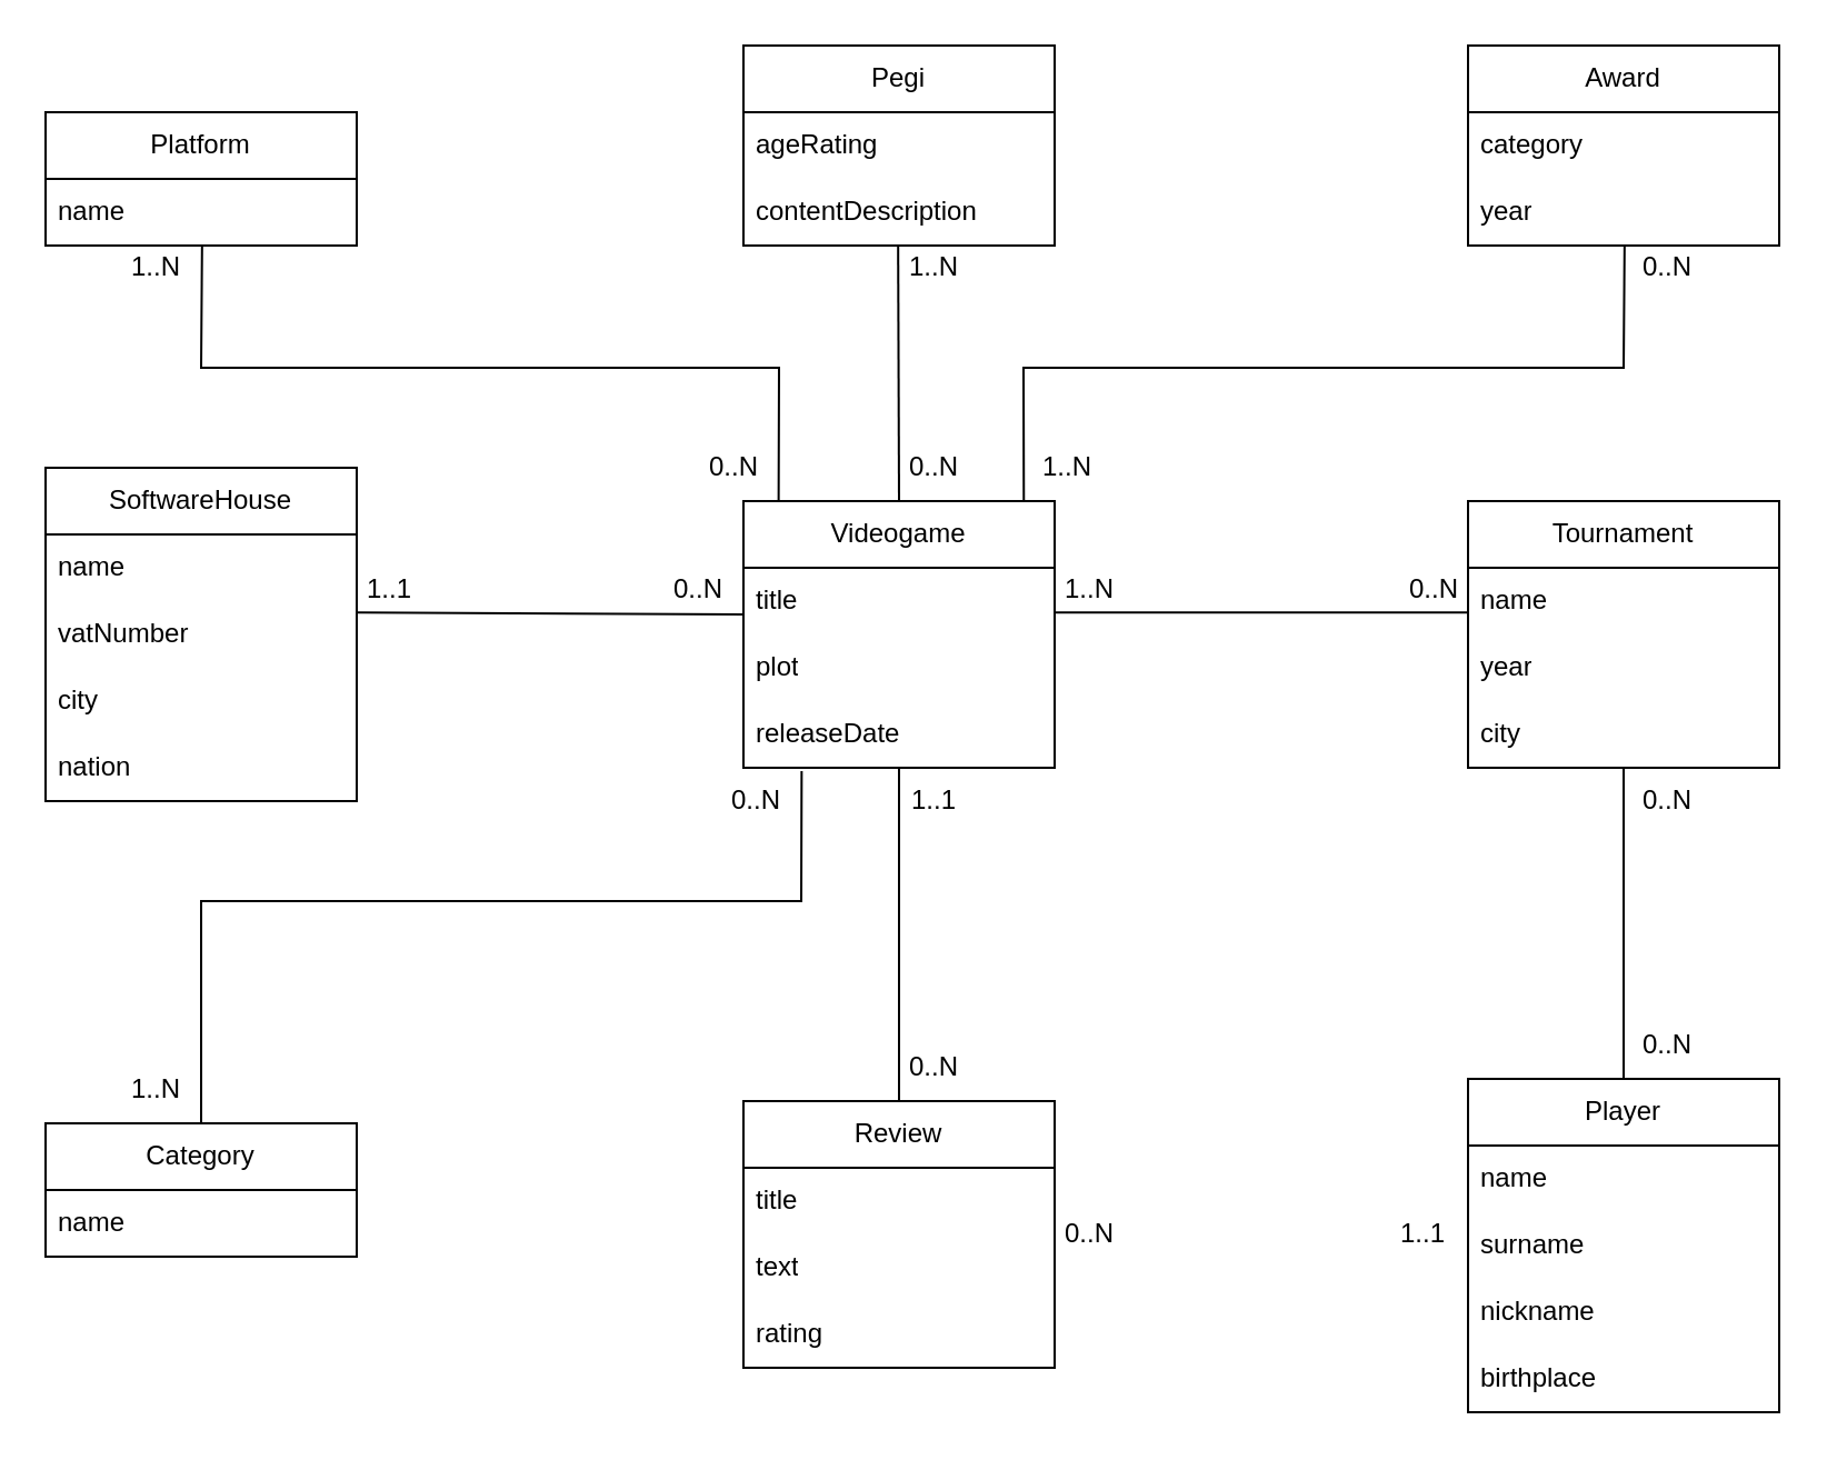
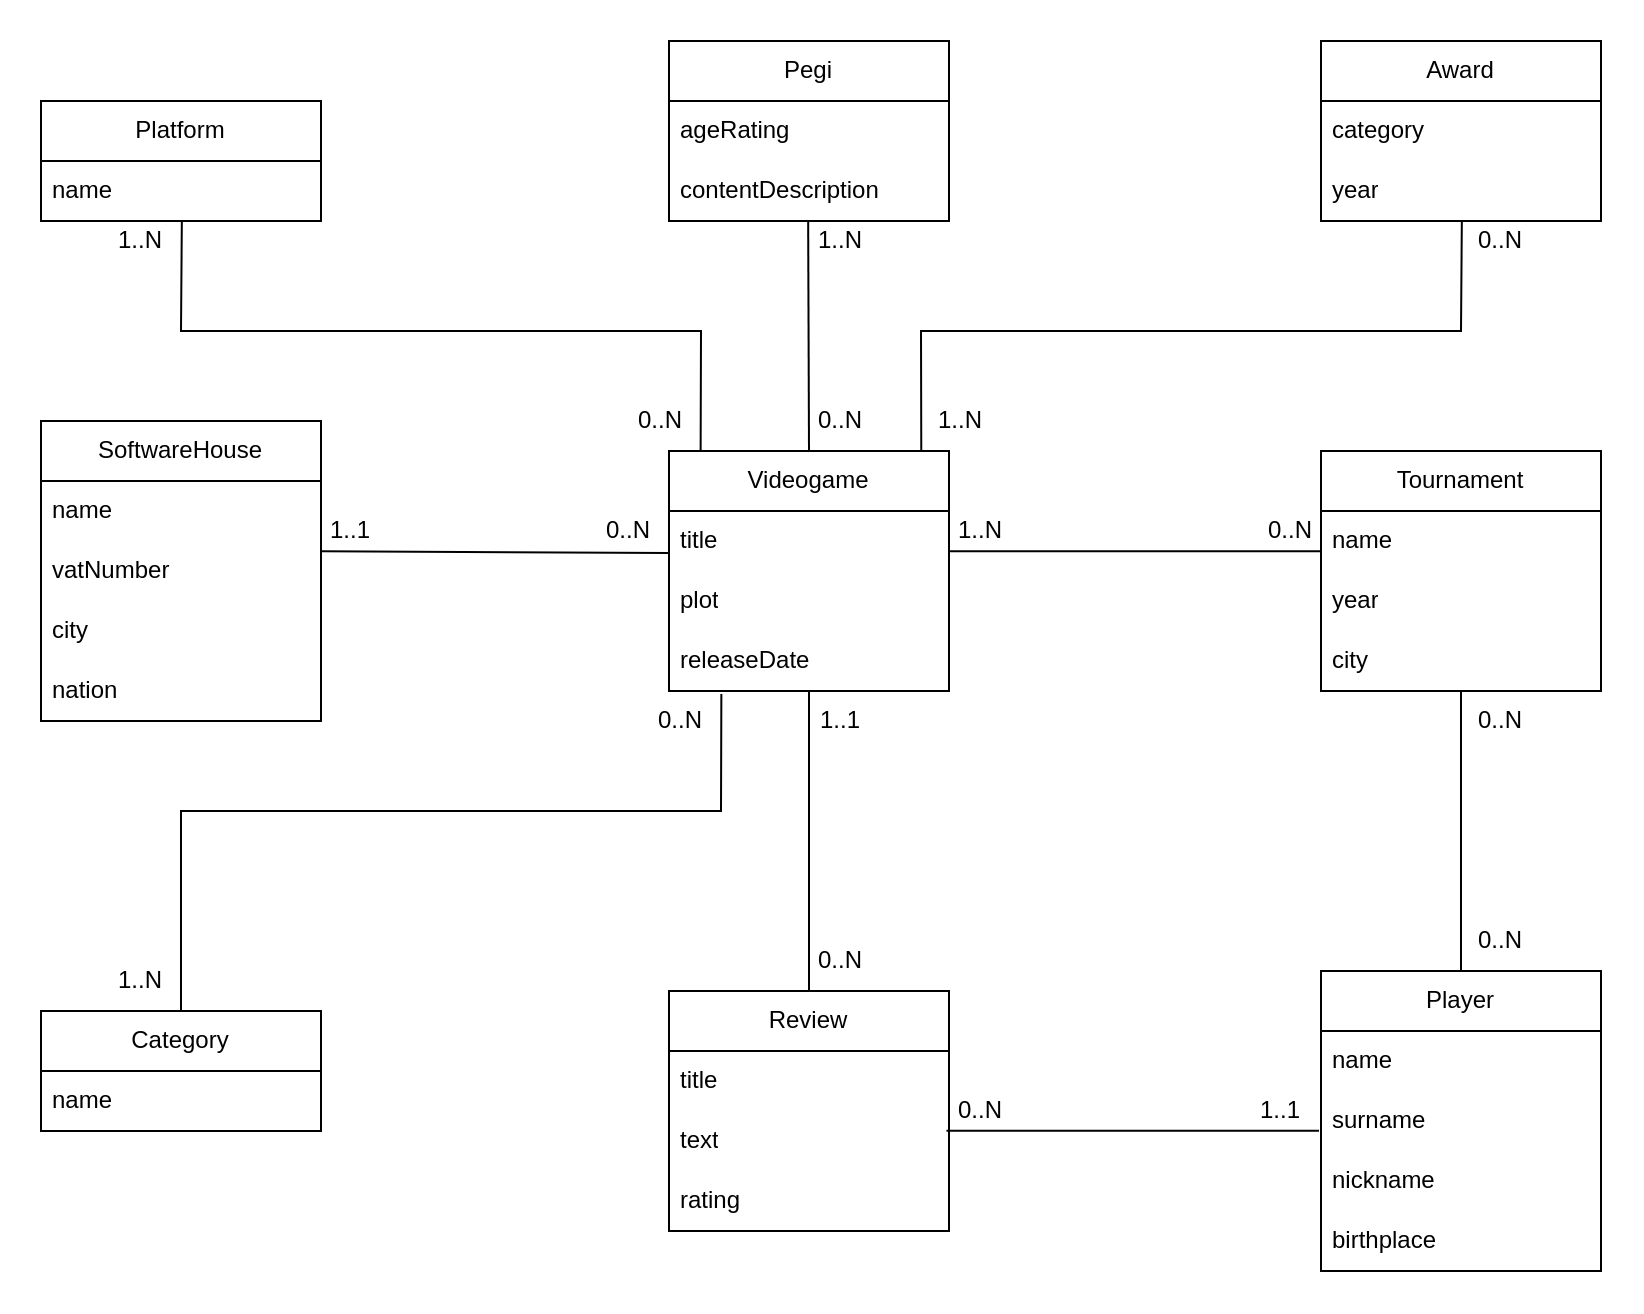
  <mxCell id="0" />
  <mxCell id="1" parent="0" />
  <mxCell id="2" value="Videogame" style="swimlane;fontStyle=0;childLayout=stackLayout;horizontal=1;startSize=30;horizontalStack=0;resizeParent=1;resizeParentMax=0;resizeLast=0;collapsible=1;marginBottom=0;whiteSpace=wrap;html=1;" vertex="1" parent="1"><mxGeometry x="334" y="225" width="140" height="120" as="geometry" /></mxCell>
  <mxCell id="3" value="title" style="text;strokeColor=none;fillColor=none;align=left;verticalAlign=middle;spacingLeft=4;spacingRight=4;overflow=hidden;points=[[0,0.5],[1,0.5]];portConstraint=eastwest;rotatable=0;whiteSpace=wrap;html=1;" vertex="1" parent="2"><mxGeometry y="30" width="140" height="30" as="geometry" /></mxCell>
  <mxCell id="4" value="plot" style="text;strokeColor=none;fillColor=none;align=left;verticalAlign=middle;spacingLeft=4;spacingRight=4;overflow=hidden;points=[[0,0.5],[1,0.5]];portConstraint=eastwest;rotatable=0;whiteSpace=wrap;html=1;" vertex="1" parent="2"><mxGeometry y="60" width="140" height="30" as="geometry" /></mxCell>
  <mxCell id="5" value="releaseDate" style="text;strokeColor=none;fillColor=none;align=left;verticalAlign=middle;spacingLeft=4;spacingRight=4;overflow=hidden;points=[[0,0.5],[1,0.5]];portConstraint=eastwest;rotatable=0;whiteSpace=wrap;html=1;" vertex="1" parent="2"><mxGeometry y="90" width="140" height="30" as="geometry" /></mxCell>
  <mxCell id="6" value="SoftwareHouse" style="swimlane;fontStyle=0;childLayout=stackLayout;horizontal=1;startSize=30;horizontalStack=0;resizeParent=1;resizeParentMax=0;resizeLast=0;collapsible=1;marginBottom=0;whiteSpace=wrap;html=1;" vertex="1" parent="1"><mxGeometry x="20" y="210" width="140" height="150" as="geometry" /></mxCell>
  <mxCell id="7" value="name" style="text;strokeColor=none;fillColor=none;align=left;verticalAlign=middle;spacingLeft=4;spacingRight=4;overflow=hidden;points=[[0,0.5],[1,0.5]];portConstraint=eastwest;rotatable=0;whiteSpace=wrap;html=1;" vertex="1" parent="6"><mxGeometry y="30" width="140" height="30" as="geometry" /></mxCell>
  <mxCell id="8" value="vatNumber" style="text;strokeColor=none;fillColor=none;align=left;verticalAlign=middle;spacingLeft=4;spacingRight=4;overflow=hidden;points=[[0,0.5],[1,0.5]];portConstraint=eastwest;rotatable=0;whiteSpace=wrap;html=1;" vertex="1" parent="6"><mxGeometry y="60" width="140" height="30" as="geometry" /></mxCell>
  <mxCell id="9" value="city" style="text;strokeColor=none;fillColor=none;align=left;verticalAlign=middle;spacingLeft=4;spacingRight=4;overflow=hidden;points=[[0,0.5],[1,0.5]];portConstraint=eastwest;rotatable=0;whiteSpace=wrap;html=1;" vertex="1" parent="6"><mxGeometry y="90" width="140" height="30" as="geometry" /></mxCell>
  <mxCell id="10" value="nation" style="text;strokeColor=none;fillColor=none;align=left;verticalAlign=middle;spacingLeft=4;spacingRight=4;overflow=hidden;points=[[0,0.5],[1,0.5]];portConstraint=eastwest;rotatable=0;whiteSpace=wrap;html=1;" vertex="1" parent="6"><mxGeometry y="120" width="140" height="30" as="geometry" /></mxCell>
  <mxCell id="11" value="Platform" style="swimlane;fontStyle=0;childLayout=stackLayout;horizontal=1;startSize=30;horizontalStack=0;resizeParent=1;resizeParentMax=0;resizeLast=0;collapsible=1;marginBottom=0;whiteSpace=wrap;html=1;" vertex="1" parent="1"><mxGeometry x="20" y="50" width="140" height="60" as="geometry" /></mxCell>
  <mxCell id="12" value="name" style="text;strokeColor=none;fillColor=none;align=left;verticalAlign=middle;spacingLeft=4;spacingRight=4;overflow=hidden;points=[[0,0.5],[1,0.5]];portConstraint=eastwest;rotatable=0;whiteSpace=wrap;html=1;" vertex="1" parent="11"><mxGeometry y="30" width="140" height="30" as="geometry" /></mxCell>
  <mxCell id="13" value="Category" style="swimlane;fontStyle=0;childLayout=stackLayout;horizontal=1;startSize=30;horizontalStack=0;resizeParent=1;resizeParentMax=0;resizeLast=0;collapsible=1;marginBottom=0;whiteSpace=wrap;html=1;" vertex="1" parent="1"><mxGeometry x="20" y="505" width="140" height="60" as="geometry" /></mxCell>
  <mxCell id="14" value="name" style="text;strokeColor=none;fillColor=none;align=left;verticalAlign=middle;spacingLeft=4;spacingRight=4;overflow=hidden;points=[[0,0.5],[1,0.5]];portConstraint=eastwest;rotatable=0;whiteSpace=wrap;html=1;" vertex="1" parent="13"><mxGeometry y="30" width="140" height="30" as="geometry" /></mxCell>
  <mxCell id="15" value="Pegi" style="swimlane;fontStyle=0;childLayout=stackLayout;horizontal=1;startSize=30;horizontalStack=0;resizeParent=1;resizeParentMax=0;resizeLast=0;collapsible=1;marginBottom=0;whiteSpace=wrap;html=1;" vertex="1" parent="1"><mxGeometry x="334" y="20" width="140" height="90" as="geometry" /></mxCell>
  <mxCell id="16" value="ageRating" style="text;strokeColor=none;fillColor=none;align=left;verticalAlign=middle;spacingLeft=4;spacingRight=4;overflow=hidden;points=[[0,0.5],[1,0.5]];portConstraint=eastwest;rotatable=0;whiteSpace=wrap;html=1;" vertex="1" parent="15"><mxGeometry y="30" width="140" height="30" as="geometry" /></mxCell>
  <mxCell id="17" value="contentDescription" style="text;strokeColor=none;fillColor=none;align=left;verticalAlign=middle;spacingLeft=4;spacingRight=4;overflow=hidden;points=[[0,0.5],[1,0.5]];portConstraint=eastwest;rotatable=0;whiteSpace=wrap;html=1;" vertex="1" parent="15"><mxGeometry y="60" width="140" height="30" as="geometry" /></mxCell>
  <mxCell id="18" value="Tournament" style="swimlane;fontStyle=0;childLayout=stackLayout;horizontal=1;startSize=30;horizontalStack=0;resizeParent=1;resizeParentMax=0;resizeLast=0;collapsible=1;marginBottom=0;whiteSpace=wrap;html=1;" vertex="1" parent="1"><mxGeometry x="660" y="225" width="140" height="120" as="geometry" /></mxCell>
  <mxCell id="19" value="name" style="text;strokeColor=none;fillColor=none;align=left;verticalAlign=middle;spacingLeft=4;spacingRight=4;overflow=hidden;points=[[0,0.5],[1,0.5]];portConstraint=eastwest;rotatable=0;whiteSpace=wrap;html=1;" vertex="1" parent="18"><mxGeometry y="30" width="140" height="30" as="geometry" /></mxCell>
  <mxCell id="20" value="year" style="text;strokeColor=none;fillColor=none;align=left;verticalAlign=middle;spacingLeft=4;spacingRight=4;overflow=hidden;points=[[0,0.5],[1,0.5]];portConstraint=eastwest;rotatable=0;whiteSpace=wrap;html=1;" vertex="1" parent="18"><mxGeometry y="60" width="140" height="30" as="geometry" /></mxCell>
  <mxCell id="21" value="city" style="text;strokeColor=none;fillColor=none;align=left;verticalAlign=middle;spacingLeft=4;spacingRight=4;overflow=hidden;points=[[0,0.5],[1,0.5]];portConstraint=eastwest;rotatable=0;whiteSpace=wrap;html=1;" vertex="1" parent="18"><mxGeometry y="90" width="140" height="30" as="geometry" /></mxCell>
  <mxCell id="22" value="Player" style="swimlane;fontStyle=0;childLayout=stackLayout;horizontal=1;startSize=30;horizontalStack=0;resizeParent=1;resizeParentMax=0;resizeLast=0;collapsible=1;marginBottom=0;whiteSpace=wrap;html=1;" vertex="1" parent="1"><mxGeometry x="660" y="485" width="140" height="150" as="geometry" /></mxCell>
  <mxCell id="23" value="name" style="text;strokeColor=none;fillColor=none;align=left;verticalAlign=middle;spacingLeft=4;spacingRight=4;overflow=hidden;points=[[0,0.5],[1,0.5]];portConstraint=eastwest;rotatable=0;whiteSpace=wrap;html=1;" vertex="1" parent="22"><mxGeometry y="30" width="140" height="30" as="geometry" /></mxCell>
  <mxCell id="24" value="surname" style="text;strokeColor=none;fillColor=none;align=left;verticalAlign=middle;spacingLeft=4;spacingRight=4;overflow=hidden;points=[[0,0.5],[1,0.5]];portConstraint=eastwest;rotatable=0;whiteSpace=wrap;html=1;" vertex="1" parent="22"><mxGeometry y="60" width="140" height="30" as="geometry" /></mxCell>
  <mxCell id="25" value="nickname" style="text;strokeColor=none;fillColor=none;align=left;verticalAlign=middle;spacingLeft=4;spacingRight=4;overflow=hidden;points=[[0,0.5],[1,0.5]];portConstraint=eastwest;rotatable=0;whiteSpace=wrap;html=1;" vertex="1" parent="22"><mxGeometry y="90" width="140" height="30" as="geometry" /></mxCell>
  <mxCell id="26" value="birthplace" style="text;strokeColor=none;fillColor=none;align=left;verticalAlign=middle;spacingLeft=4;spacingRight=4;overflow=hidden;points=[[0,0.5],[1,0.5]];portConstraint=eastwest;rotatable=0;whiteSpace=wrap;html=1;" vertex="1" parent="22"><mxGeometry y="120" width="140" height="30" as="geometry" /></mxCell>
  <mxCell id="27" value="Review" style="swimlane;fontStyle=0;childLayout=stackLayout;horizontal=1;startSize=30;horizontalStack=0;resizeParent=1;resizeParentMax=0;resizeLast=0;collapsible=1;marginBottom=0;whiteSpace=wrap;html=1;" vertex="1" parent="1"><mxGeometry x="334" y="495" width="140" height="120" as="geometry" /></mxCell>
  <mxCell id="28" value="title" style="text;strokeColor=none;fillColor=none;align=left;verticalAlign=middle;spacingLeft=4;spacingRight=4;overflow=hidden;points=[[0,0.5],[1,0.5]];portConstraint=eastwest;rotatable=0;whiteSpace=wrap;html=1;" vertex="1" parent="27"><mxGeometry y="30" width="140" height="30" as="geometry" /></mxCell>
  <mxCell id="29" value="text" style="text;strokeColor=none;fillColor=none;align=left;verticalAlign=middle;spacingLeft=4;spacingRight=4;overflow=hidden;points=[[0,0.5],[1,0.5]];portConstraint=eastwest;rotatable=0;whiteSpace=wrap;html=1;" vertex="1" parent="27"><mxGeometry y="60" width="140" height="30" as="geometry" /></mxCell>
  <mxCell id="30" value="rating" style="text;strokeColor=none;fillColor=none;align=left;verticalAlign=middle;spacingLeft=4;spacingRight=4;overflow=hidden;points=[[0,0.5],[1,0.5]];portConstraint=eastwest;rotatable=0;whiteSpace=wrap;html=1;" vertex="1" parent="27"><mxGeometry y="90" width="140" height="30" as="geometry" /></mxCell>
  <mxCell id="31" value="Award" style="swimlane;fontStyle=0;childLayout=stackLayout;horizontal=1;startSize=30;horizontalStack=0;resizeParent=1;resizeParentMax=0;resizeLast=0;collapsible=1;marginBottom=0;whiteSpace=wrap;html=1;" vertex="1" parent="1"><mxGeometry x="660" y="20" width="140" height="90" as="geometry" /></mxCell>
  <mxCell id="32" value="category" style="text;strokeColor=none;fillColor=none;align=left;verticalAlign=middle;spacingLeft=4;spacingRight=4;overflow=hidden;points=[[0,0.5],[1,0.5]];portConstraint=eastwest;rotatable=0;whiteSpace=wrap;html=1;" vertex="1" parent="31"><mxGeometry y="30" width="140" height="30" as="geometry" /></mxCell>
  <mxCell id="33" value="year" style="text;strokeColor=none;fillColor=none;align=left;verticalAlign=middle;spacingLeft=4;spacingRight=4;overflow=hidden;points=[[0,0.5],[1,0.5]];portConstraint=eastwest;rotatable=0;whiteSpace=wrap;html=1;" vertex="1" parent="31"><mxGeometry y="60" width="140" height="30" as="geometry" /></mxCell>
  <mxCell id="34" value="" style="endArrow=none;html=1;rounded=0;exitX=1.001;exitY=0.171;exitDx=0;exitDy=0;exitPerimeter=0;entryX=0.001;entryY=0.699;entryDx=0;entryDy=0;entryPerimeter=0;" edge="1" parent="1" source="8" target="3"><mxGeometry width="50" height="50" relative="1" as="geometry"><mxPoint x="380" y="325" as="sourcePoint" /><mxPoint x="330" y="275" as="targetPoint" /><Array as="points" /></mxGeometry></mxCell>
  <mxCell id="35" value="0..N" style="text;html=1;strokeColor=none;fillColor=none;align=center;verticalAlign=middle;whiteSpace=wrap;rounded=0;" vertex="1" parent="1"><mxGeometry x="294" y="250" width="40" height="30" as="geometry" /></mxCell>
  <mxCell id="36" value="1..1" style="text;html=1;strokeColor=none;fillColor=none;align=center;verticalAlign=middle;whiteSpace=wrap;rounded=0;" vertex="1" parent="1"><mxGeometry x="150" y="250" width="50" height="30" as="geometry" /></mxCell>
  <mxCell id="37" value="" style="endArrow=none;html=1;rounded=0;exitX=0.5;exitY=0;exitDx=0;exitDy=0;entryX=0.187;entryY=1.052;entryDx=0;entryDy=0;entryPerimeter=0;" edge="1" parent="1" source="13" target="5"><mxGeometry width="50" height="50" relative="1" as="geometry"><mxPoint x="210" y="385" as="sourcePoint" /><mxPoint x="410" y="355" as="targetPoint" /><Array as="points"><mxPoint x="90" y="405" /><mxPoint x="360" y="405" /></Array></mxGeometry></mxCell>
  <mxCell id="38" value="" style="endArrow=none;html=1;rounded=0;exitX=0.5;exitY=0;exitDx=0;exitDy=0;" edge="1" parent="1" source="27"><mxGeometry width="50" height="50" relative="1" as="geometry"><mxPoint x="210" y="385" as="sourcePoint" /><mxPoint x="404" y="345" as="targetPoint" /></mxGeometry></mxCell>
  <mxCell id="39" value="" style="endArrow=none;html=1;rounded=0;entryX=0.999;entryY=0.671;entryDx=0;entryDy=0;entryPerimeter=0;exitX=0.001;exitY=0.671;exitDx=0;exitDy=0;exitPerimeter=0;" edge="1" parent="1" source="19" target="3"><mxGeometry width="50" height="50" relative="1" as="geometry"><mxPoint x="430" y="385" as="sourcePoint" /><mxPoint x="480" y="335" as="targetPoint" /></mxGeometry></mxCell>
  <mxCell id="40" value="" style="endArrow=none;html=1;rounded=0;exitX=0.5;exitY=0;exitDx=0;exitDy=0;" edge="1" parent="1" source="22"><mxGeometry width="50" height="50" relative="1" as="geometry"><mxPoint x="430" y="385" as="sourcePoint" /><mxPoint x="730" y="345" as="targetPoint" /></mxGeometry></mxCell>
  <mxCell id="41" value="" style="endArrow=none;html=1;rounded=0;exitX=0.5;exitY=0;exitDx=0;exitDy=0;entryX=0.497;entryY=1;entryDx=0;entryDy=0;entryPerimeter=0;" edge="1" parent="1" source="2" target="17"><mxGeometry width="50" height="50" relative="1" as="geometry"><mxPoint x="430" y="215" as="sourcePoint" /><mxPoint x="404" y="115" as="targetPoint" /></mxGeometry></mxCell>
  <mxCell id="42" value="" style="endArrow=none;html=1;rounded=0;entryX=0.113;entryY=-0.001;entryDx=0;entryDy=0;exitX=0.503;exitY=1;exitDx=0;exitDy=0;exitPerimeter=0;entryPerimeter=0;" edge="1" parent="1" source="12" target="2"><mxGeometry width="50" height="50" relative="1" as="geometry"><mxPoint x="90" y="115" as="sourcePoint" /><mxPoint x="480" y="165" as="targetPoint" /><Array as="points"><mxPoint x="90" y="165" /><mxPoint x="350" y="165" /></Array></mxGeometry></mxCell>
  <mxCell id="43" value="" style="endArrow=none;html=1;rounded=0;entryX=0.503;entryY=1;entryDx=0;entryDy=0;entryPerimeter=0;exitX=0.901;exitY=-0.001;exitDx=0;exitDy=0;exitPerimeter=0;" edge="1" parent="1" source="2" target="33"><mxGeometry width="50" height="50" relative="1" as="geometry"><mxPoint x="430" y="215" as="sourcePoint" /><mxPoint x="480" y="165" as="targetPoint" /><Array as="points"><mxPoint x="460" y="165" /><mxPoint x="730" y="165" /></Array></mxGeometry></mxCell>
  <mxCell id="44" value="1..1" style="text;html=1;strokeColor=none;fillColor=none;align=center;verticalAlign=middle;whiteSpace=wrap;rounded=0;" vertex="1" parent="1"><mxGeometry x="390" y="345" width="60" height="30" as="geometry" /></mxCell>
  <mxCell id="45" value="1..1" style="text;html=1;strokeColor=none;fillColor=none;align=center;verticalAlign=middle;whiteSpace=wrap;rounded=0;" vertex="1" parent="1"><mxGeometry x="610" y="540" width="60" height="30" as="geometry" /></mxCell>
+ <mxCell id="46" value="" style="endArrow=none;html=1;rounded=0;exitX=0.991;exitY=0.329;exitDx=0;exitDy=0;exitPerimeter=0;entryX=-0.007;entryY=0.662;entryDx=0;entryDy=0;entryPerimeter=0;" edge="1" parent="1" source="29" target="24"><mxGeometry width="50" height="50" relative="1" as="geometry"><mxPoint x="430" y="505" as="sourcePoint" /><mxPoint x="480" y="455" as="targetPoint" /></mxGeometry></mxCell>
  <mxCell id="47" value="0..N" style="text;html=1;strokeColor=none;fillColor=none;align=center;verticalAlign=middle;whiteSpace=wrap;rounded=0;" vertex="1" parent="1"><mxGeometry x="720" y="455" width="60" height="30" as="geometry" /></mxCell>
  <mxCell id="48" value="0..N" style="text;html=1;strokeColor=none;fillColor=none;align=center;verticalAlign=middle;whiteSpace=wrap;rounded=0;" vertex="1" parent="1"><mxGeometry x="720" y="345" width="60" height="30" as="geometry" /></mxCell>
  <mxCell id="49" value="0..N" style="text;html=1;strokeColor=none;fillColor=none;align=center;verticalAlign=middle;whiteSpace=wrap;rounded=0;" vertex="1" parent="1"><mxGeometry x="395" y="195" width="50" height="30" as="geometry" /></mxCell>
  <mxCell id="50" value="0..N" style="text;html=1;strokeColor=none;fillColor=none;align=center;verticalAlign=middle;whiteSpace=wrap;rounded=0;" vertex="1" parent="1"><mxGeometry x="310" y="345" width="60" height="30" as="geometry" /></mxCell>
  <mxCell id="51" value="0..N" style="text;html=1;strokeColor=none;fillColor=none;align=center;verticalAlign=middle;whiteSpace=wrap;rounded=0;" vertex="1" parent="1"><mxGeometry x="620" y="255" width="50" height="20" as="geometry" /></mxCell>
  <mxCell id="52" value="0..N" style="text;html=1;strokeColor=none;fillColor=none;align=center;verticalAlign=middle;whiteSpace=wrap;rounded=0;" vertex="1" parent="1"><mxGeometry x="720" y="105" width="60" height="30" as="geometry" /></mxCell>
  <mxCell id="53" value="0..N" style="text;html=1;strokeColor=none;fillColor=none;align=center;verticalAlign=middle;whiteSpace=wrap;rounded=0;" vertex="1" parent="1"><mxGeometry x="310" y="195" width="40" height="30" as="geometry" /></mxCell>
  <mxCell id="54" value="1..N" style="text;html=1;strokeColor=none;fillColor=none;align=center;verticalAlign=middle;whiteSpace=wrap;rounded=0;" vertex="1" parent="1"><mxGeometry x="40" y="105" width="60" height="30" as="geometry" /></mxCell>
  <mxCell id="55" value="1..N" style="text;html=1;strokeColor=none;fillColor=none;align=center;verticalAlign=middle;whiteSpace=wrap;rounded=0;" vertex="1" parent="1"><mxGeometry x="390" y="105" width="60" height="30" as="geometry" /></mxCell>
  <mxCell id="56" value="1..N" style="text;html=1;strokeColor=none;fillColor=none;align=center;verticalAlign=middle;whiteSpace=wrap;rounded=0;" vertex="1" parent="1"><mxGeometry x="450" y="195" width="60" height="30" as="geometry" /></mxCell>
  <mxCell id="57" value="1..N" style="text;html=1;strokeColor=none;fillColor=none;align=center;verticalAlign=middle;whiteSpace=wrap;rounded=0;" vertex="1" parent="1"><mxGeometry x="460" y="250" width="60" height="30" as="geometry" /></mxCell>
  <mxCell id="58" value="0..N" style="text;html=1;strokeColor=none;fillColor=none;align=center;verticalAlign=middle;whiteSpace=wrap;rounded=0;" vertex="1" parent="1"><mxGeometry x="460" y="540" width="60" height="30" as="geometry" /></mxCell>
  <mxCell id="59" value="0..N" style="text;html=1;strokeColor=none;fillColor=none;align=center;verticalAlign=middle;whiteSpace=wrap;rounded=0;" vertex="1" parent="1"><mxGeometry x="390" y="465" width="60" height="30" as="geometry" /></mxCell>
  <mxCell id="60" value="1..N" style="text;html=1;strokeColor=none;fillColor=none;align=center;verticalAlign=middle;whiteSpace=wrap;rounded=0;" vertex="1" parent="1"><mxGeometry x="40" y="475" width="60" height="30" as="geometry" /></mxCell>
